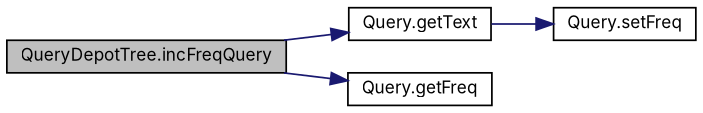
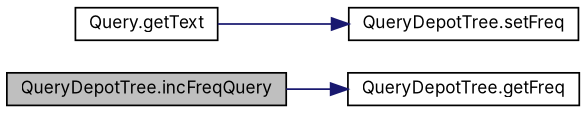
  digraph {
    fontname=Inter
    rankdir=LR
    node [color=black fillcolor=white fontname=Inter fontsize=10 shape=record style=filled]
    edge [color=midnightblue fontname=Inter fontsize=10 labelfontname=Helvetica labelfontsize=10 style=solid]
    n1 [fillcolor=grey75 fontcolor=black height=0.2 label="QueryDepotTree.incFreqQuery" width=0.4]
    n2 [height=0.2 label="Query.getText" width=0.4]
-   n3 [height=0.2 label="Query.getFreq" width=0.4]
-   n4 [height=0.2 label="Query.setFreq" width=0.4]
-   n1 -> n2
+   n3 [height=0.2 label="QueryDepotTree.getFreq" width=0.4]
+   n4 [height=0.2 label="QueryDepotTree.setFreq" width=0.4]
    n1 -> n3
    n2 -> n4
  }
